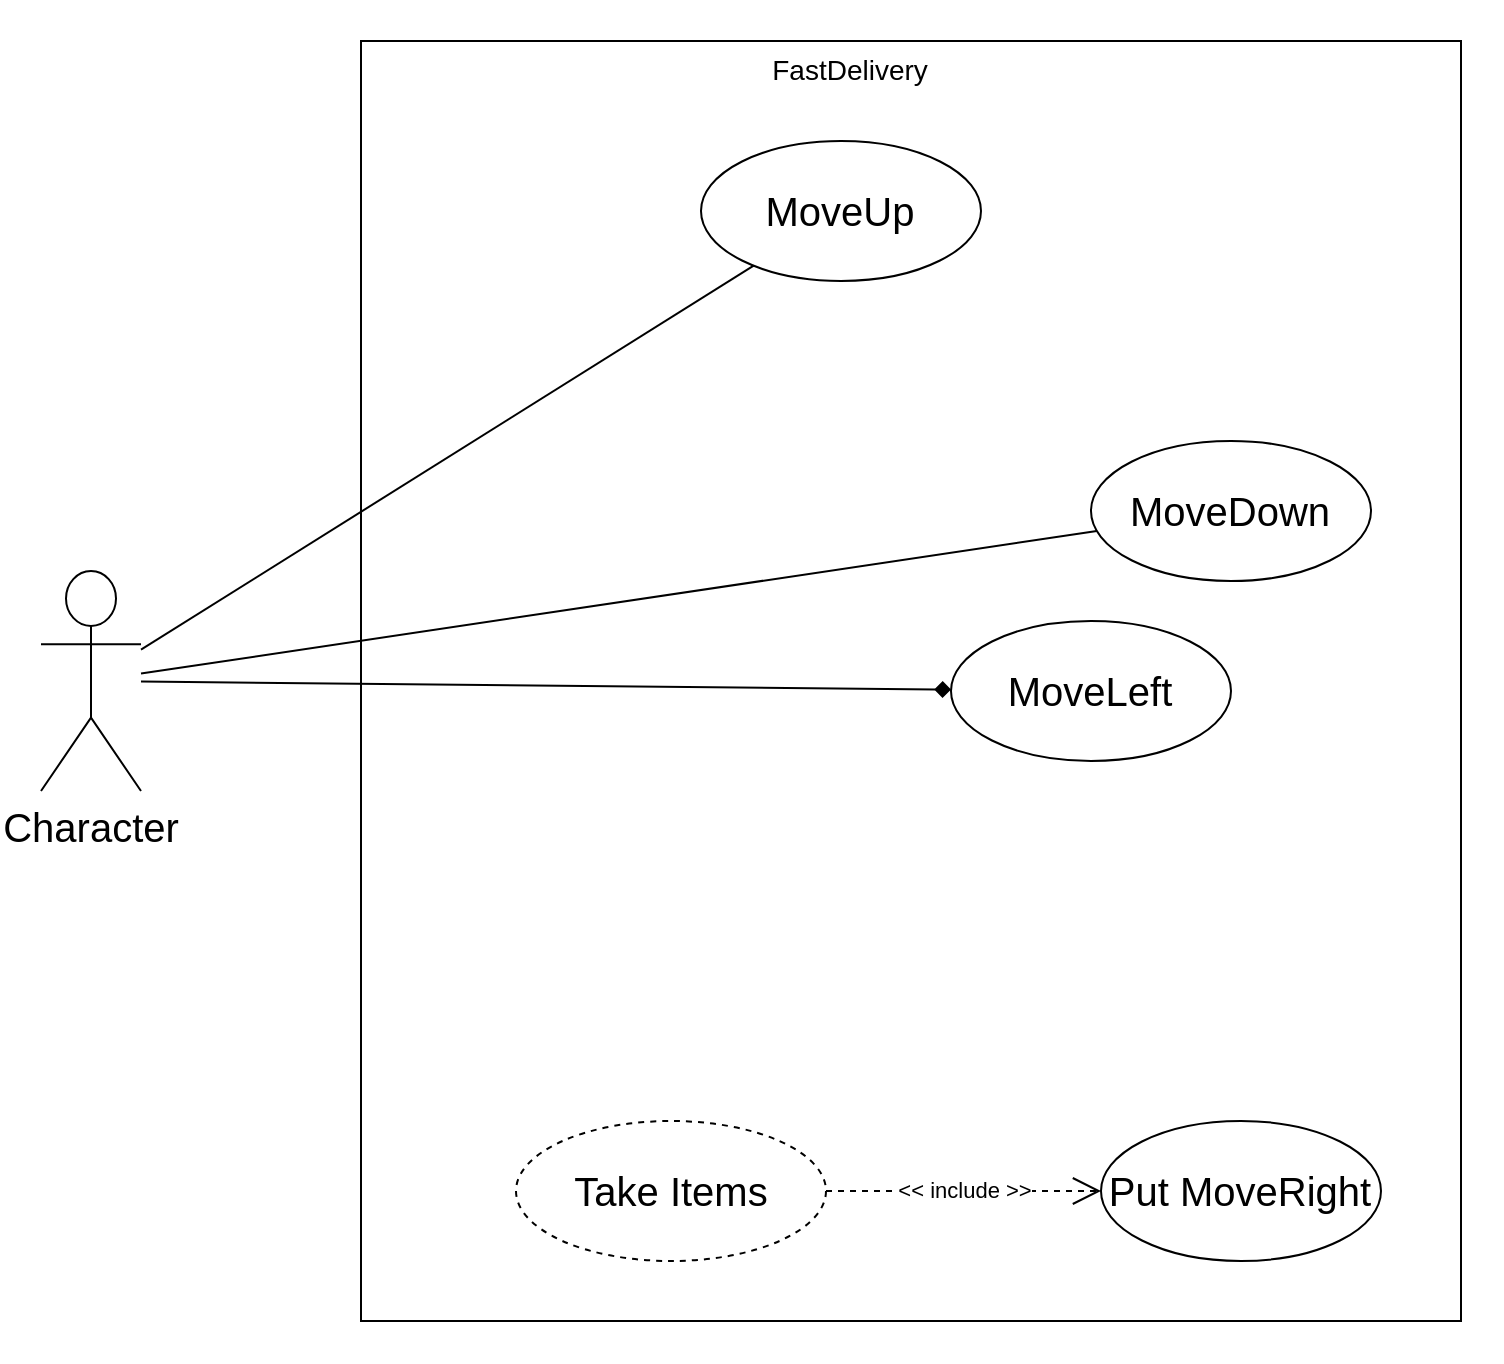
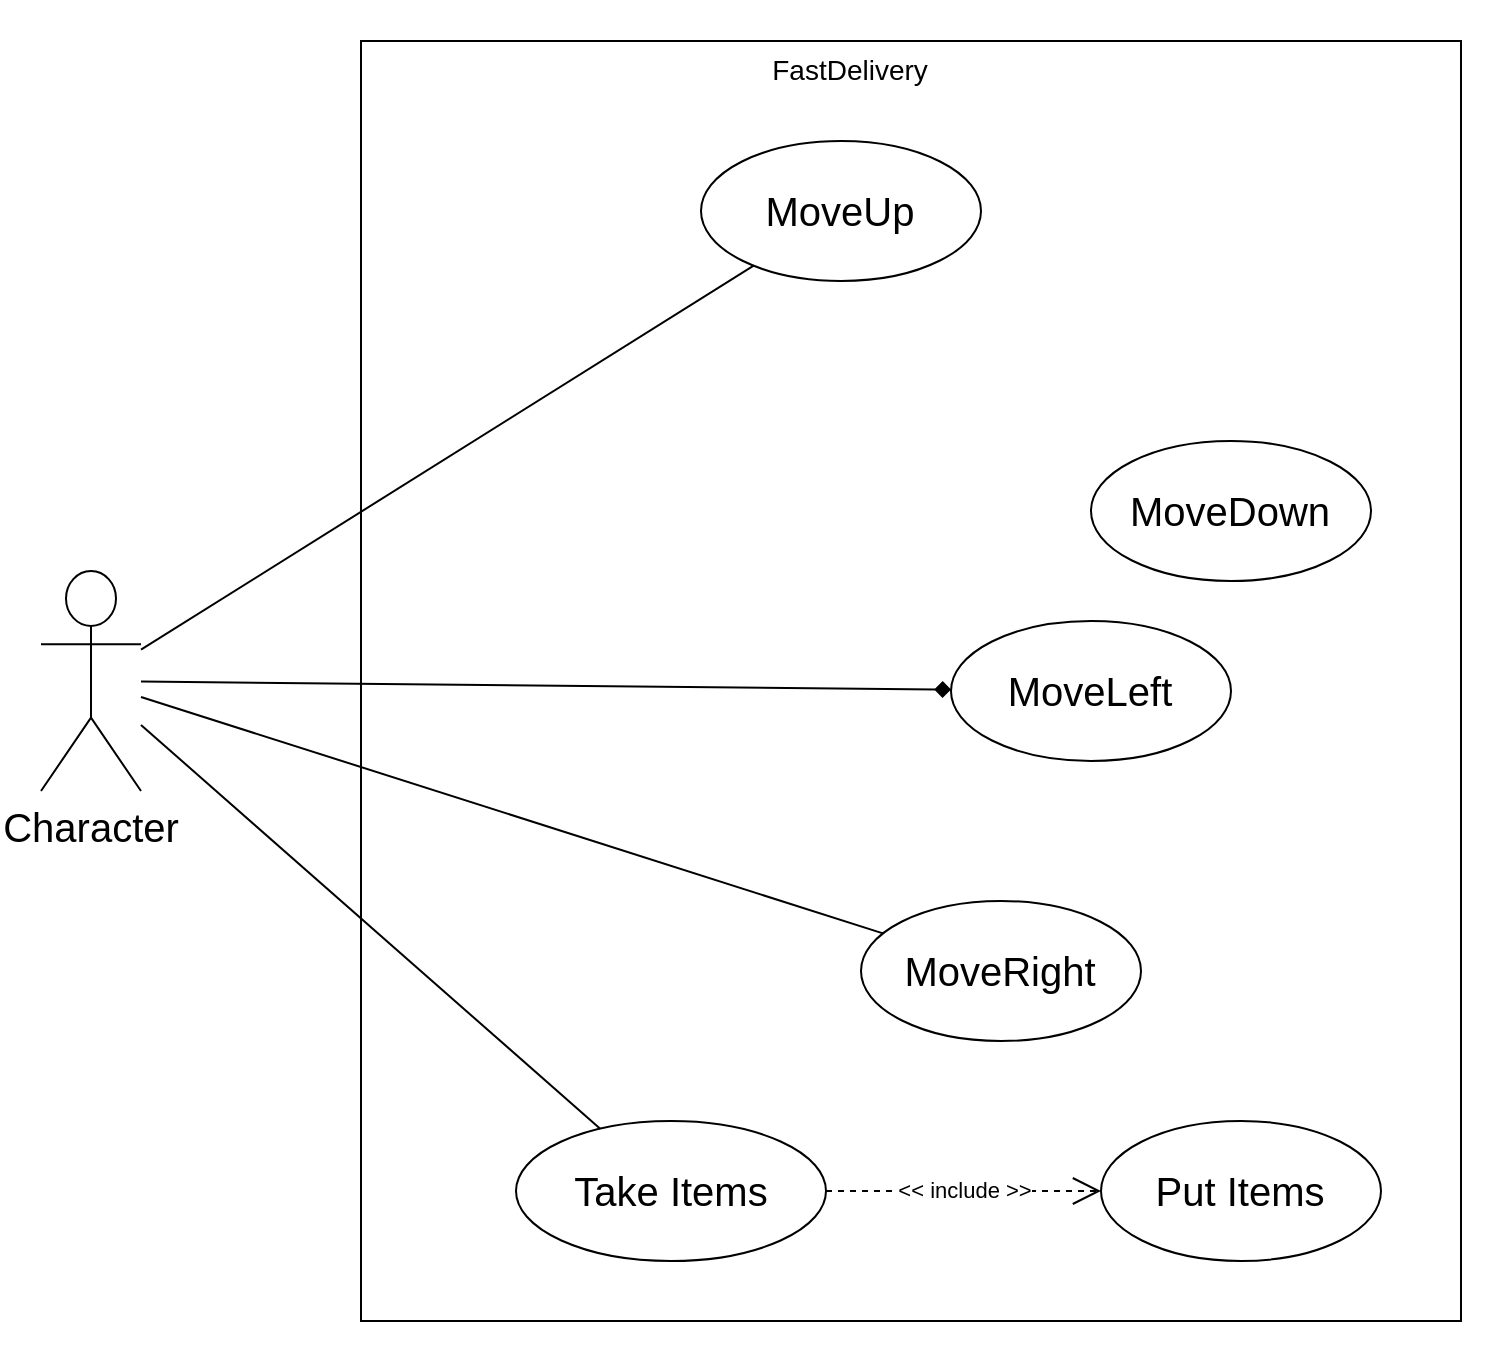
  <mxCell id="0" />
  <mxCell id="1" parent="0" />
  <mxCell id="2" value="" style="rounded=0;whiteSpace=wrap;html=1;" vertex="1" parent="1"><mxGeometry x="180" y="20" width="550" height="640" as="geometry" /></mxCell>
  <mxCell id="3" value="&lt;font style=&quot;font-size: 14px;&quot;&gt;FastDelivery&lt;/font&gt;" style="text;html=1;align=center;verticalAlign=middle;whiteSpace=wrap;rounded=0;" vertex="1" parent="1"><mxGeometry x="395" y="20" width="60" height="30" as="geometry" /></mxCell>
  <mxCell id="4" value="&lt;font style=&quot;font-size: 20px;&quot;&gt;Character&lt;/font&gt;" style="shape=umlActor;verticalLabelPosition=bottom;verticalAlign=top;html=1;outlineConnect=0;" vertex="1" parent="1"><mxGeometry x="20" y="285" width="50" height="110" as="geometry" /></mxCell>
  <mxCell id="5" value="&lt;font style=&quot;font-size: 20px;&quot;&gt;MoveUp&lt;/font&gt;" style="ellipse;whiteSpace=wrap;html=1;" vertex="1" parent="1"><mxGeometry x="350" y="70" width="140" height="70" as="geometry" /></mxCell>
  <mxCell id="6" value="&lt;font style=&quot;font-size: 20px;&quot;&gt;MoveDown&lt;/font&gt;" style="ellipse;whiteSpace=wrap;html=1;" vertex="1" parent="1"><mxGeometry x="545" y="220" width="140" height="70" as="geometry" /></mxCell>
  <mxCell id="7" value="&lt;span style=&quot;font-size: 20px;&quot;&gt;MoveLeft&lt;/span&gt;" style="ellipse;whiteSpace=wrap;html=1;" vertex="1" parent="1"><mxGeometry x="475" y="310" width="140" height="70" as="geometry" /></mxCell>
- <mxCell id="9" value="&lt;font style=&quot;font-size: 20px;&quot;&gt;Take Items&lt;/font&gt;" style="ellipse;whiteSpace=wrap;html=1;dashed=1;" vertex="1" parent="1"><mxGeometry x="257.5" y="560" width="155" height="70" as="geometry" /></mxCell>
+ <mxCell id="8" value="&lt;span style=&quot;font-size: 20px;&quot;&gt;MoveRight&lt;/span&gt;" style="ellipse;whiteSpace=wrap;html=1;" vertex="1" parent="1"><mxGeometry x="430" y="450" width="140" height="70" as="geometry" /></mxCell>
+ <mxCell id="9" value="&lt;font style=&quot;font-size: 20px;&quot;&gt;Take Items&lt;/font&gt;" style="ellipse;whiteSpace=wrap;html=1;" vertex="1" parent="1"><mxGeometry x="257.5" y="560" width="155" height="70" as="geometry" /></mxCell>
  <mxCell id="10" value="" style="endArrow=none;html=1;rounded=0;" edge="1" parent="1" source="4" target="5"><mxGeometry width="50" height="50" relative="1" as="geometry"><mxPoint x="260" y="330" as="sourcePoint" /><mxPoint x="310" y="280" as="targetPoint" /></mxGeometry></mxCell>
- <mxCell id="11" value="" style="endArrow=none;html=1;rounded=0;" edge="1" parent="1" source="4" target="6"><mxGeometry width="50" height="50" relative="1" as="geometry"><mxPoint x="260" y="330" as="sourcePoint" /><mxPoint x="310" y="280" as="targetPoint" /></mxGeometry></mxCell>
+ <mxCell id="11" value="" style="endArrow=none;html=1;rounded=0;" edge="1" parent="1" source="4" target="9"><mxGeometry width="50" height="50" relative="1" as="geometry"><mxPoint x="260" y="330" as="sourcePoint" /><mxPoint x="310" y="280" as="targetPoint" /></mxGeometry></mxCell>
  <mxCell id="12" value="" style="endArrow=diamond;html=1;rounded=0;" edge="1" parent="1" source="4" target="7"><mxGeometry width="50" height="50" relative="1" as="geometry"><mxPoint x="260" y="330" as="sourcePoint" /><mxPoint x="310" y="280" as="targetPoint" /></mxGeometry></mxCell>
- <mxCell id="14" value="&lt;font style=&quot;font-size: 20px;&quot;&gt;Put MoveRight&lt;/font&gt;" style="ellipse;whiteSpace=wrap;html=1;" vertex="1" parent="1"><mxGeometry x="550" y="560" width="140" height="70" as="geometry" /></mxCell>
+ <mxCell id="13" value="" style="endArrow=none;html=1;rounded=0;" edge="1" parent="1" source="4" target="8"><mxGeometry width="50" height="50" relative="1" as="geometry"><mxPoint x="260" y="410" as="sourcePoint" /><mxPoint x="310" y="360" as="targetPoint" /></mxGeometry></mxCell>
+ <mxCell id="14" value="&lt;font style=&quot;font-size: 20px;&quot;&gt;Put Items&lt;/font&gt;" style="ellipse;whiteSpace=wrap;html=1;" vertex="1" parent="1"><mxGeometry x="550" y="560" width="140" height="70" as="geometry" /></mxCell>
  <mxCell id="15" value="&amp;lt;&amp;lt; include &amp;gt;&amp;gt;" style="endArrow=open;endSize=12;dashed=1;html=1;rounded=0;" edge="1" parent="1" source="9" target="14"><mxGeometry width="160" relative="1" as="geometry"><mxPoint x="210" y="380" as="sourcePoint" /><mxPoint x="370" y="380" as="targetPoint" /></mxGeometry></mxCell>
